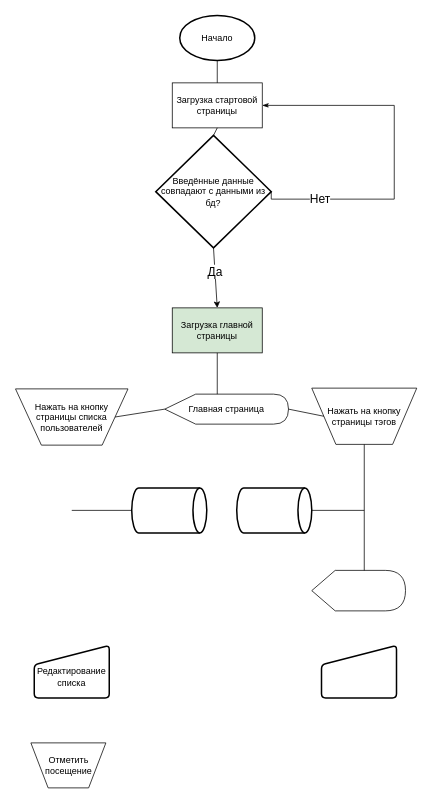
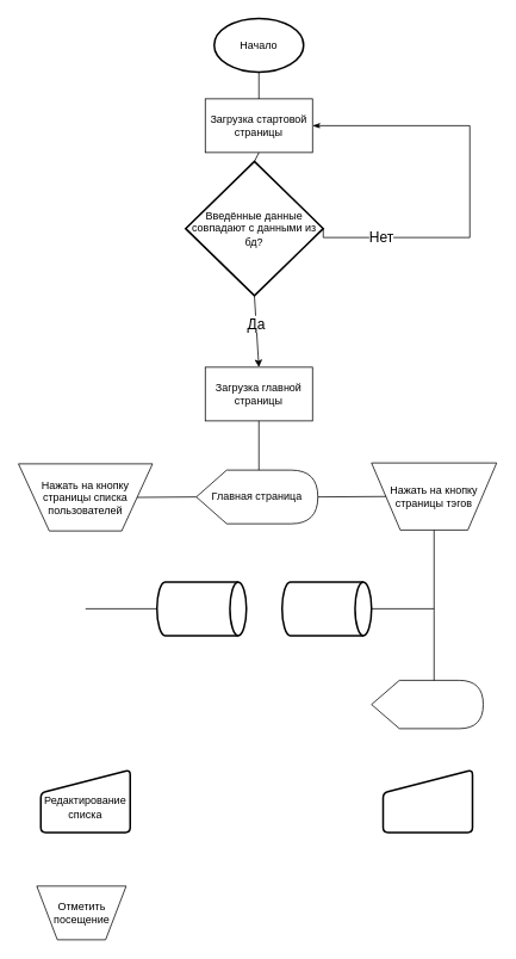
  <mxCell id="0" />
  <mxCell id="1" parent="0" />
  <mxCell id="2" value="Начало" style="strokeWidth=2;html=1;shape=mxgraph.flowchart.start_1;whiteSpace=wrap;" vertex="1" parent="1"><mxGeometry x="239" y="20" width="100" height="60" as="geometry" /></mxCell>
  <mxCell id="3" value="Загрузка стартовой&lt;br&gt;страницы" style="rounded=0;whiteSpace=wrap;html=1;" vertex="1" parent="1"><mxGeometry x="229" y="110" width="120" height="60" as="geometry" /></mxCell>
  <mxCell id="4" value="" style="endArrow=none;html=1;rounded=0;entryX=0.5;entryY=1;entryDx=0;entryDy=0;entryPerimeter=0;exitX=0.5;exitY=0;exitDx=0;exitDy=0;" edge="1" parent="1" source="3" target="2"><mxGeometry width="50" height="50" relative="1" as="geometry"><mxPoint x="475" y="150" as="sourcePoint" /><mxPoint x="475" y="80" as="targetPoint" /></mxGeometry></mxCell>
  <mxCell id="5" value="Введённые данные совпадают с данными из бд?" style="strokeWidth=2;html=1;shape=mxgraph.flowchart.decision;whiteSpace=wrap;" vertex="1" parent="1"><mxGeometry x="207" y="180" width="154" height="150" as="geometry" /></mxCell>
  <mxCell id="6" value="" style="endArrow=none;html=1;rounded=0;entryX=0.5;entryY=1;entryDx=0;entryDy=0;exitX=0.5;exitY=0;exitDx=0;exitDy=0;exitPerimeter=0;" edge="1" parent="1" source="5" target="3"><mxGeometry width="50" height="50" relative="1" as="geometry"><mxPoint x="275" y="380" as="sourcePoint" /><mxPoint x="325" y="330" as="targetPoint" /></mxGeometry></mxCell>
  <mxCell id="7" value="" style="endArrow=classicThin;html=1;rounded=0;exitX=1;exitY=0.5;exitDx=0;exitDy=0;exitPerimeter=0;strokeWidth=1;edgeStyle=orthogonalEdgeStyle;entryX=1;entryY=0.5;entryDx=0;entryDy=0;fontSize=16;startArrow=none;startFill=0;endFill=1;" edge="1" parent="1" source="5" target="3"><mxGeometry width="50" height="50" relative="1" as="geometry"><mxPoint x="435" y="270" as="sourcePoint" /><mxPoint x="515" y="265" as="targetPoint" /><Array as="points"><mxPoint x="525" y="265" /><mxPoint x="525" y="140" /></Array></mxGeometry></mxCell>
  <mxCell id="8" value="Нет" style="edgeLabel;html=1;align=center;verticalAlign=middle;resizable=0;points=[];fontSize=16;" vertex="1" connectable="0" parent="7"><mxGeometry x="-0.687" y="1" relative="1" as="geometry"><mxPoint as="offset" /></mxGeometry></mxCell>
- <mxCell id="9" value="Загрузка главной страницы" style="rounded=0;whiteSpace=wrap;html=1;fillColor=#d5e8d4;" vertex="1" parent="1"><mxGeometry x="229" y="410" width="120" height="60" as="geometry" /></mxCell>
+ <mxCell id="9" value="Загрузка главной страницы" style="rounded=0;whiteSpace=wrap;html=1;" vertex="1" parent="1"><mxGeometry x="229" y="410" width="120" height="60" as="geometry" /></mxCell>
  <mxCell id="10" value="" style="endArrow=classic;html=1;rounded=0;exitX=0.5;exitY=1;exitDx=0;exitDy=0;exitPerimeter=0;entryX=0.5;entryY=0;entryDx=0;entryDy=0;endFill=1;" edge="1" parent="1" source="5" target="9"><mxGeometry width="50" height="50" relative="1" as="geometry"><mxPoint x="275" y="380" as="sourcePoint" /><mxPoint x="325" y="330" as="targetPoint" /></mxGeometry></mxCell>
  <mxCell id="11" value="Да" style="edgeLabel;html=1;align=center;verticalAlign=middle;resizable=0;points=[];fontSize=16;" vertex="1" connectable="0" parent="10"><mxGeometry x="-0.2" relative="1" as="geometry"><mxPoint as="offset" /></mxGeometry></mxCell>
- <mxCell id="12" value="Главная страница" style="shape=display;whiteSpace=wrap;html=1;" vertex="1" parent="1"><mxGeometry x="219" y="525" width="165" height="40" as="geometry" /></mxCell>
+ <mxCell id="12" value="Главная страница" style="shape=display;whiteSpace=wrap;html=1;" vertex="1" parent="1"><mxGeometry x="219" y="525" width="136" height="60" as="geometry" /></mxCell>
  <mxCell id="13" value="" style="endArrow=none;html=1;rounded=0;exitX=0.5;exitY=1;exitDx=0;exitDy=0;entryX=0;entryY=0;entryDx=70;entryDy=0;entryPerimeter=0;" edge="1" parent="1" target="12"><mxGeometry width="50" height="50" relative="1" as="geometry"><mxPoint x="289" y="470" as="sourcePoint" /><mxPoint x="291" y="525" as="targetPoint" /></mxGeometry></mxCell>
  <mxCell id="14" value="Нажать на кнопку страницы списка пользователей" style="verticalLabelPosition=middle;verticalAlign=middle;html=1;shape=trapezoid;perimeter=trapezoidPerimeter;whiteSpace=wrap;size=0.23;arcSize=10;flipV=1;labelPosition=center;align=center;" vertex="1" parent="1"><mxGeometry x="20" y="518" width="150" height="75" as="geometry" /></mxCell>
  <mxCell id="15" value="Нажать на кнопку страницы тэгов" style="verticalLabelPosition=middle;verticalAlign=middle;html=1;shape=trapezoid;perimeter=trapezoidPerimeter;whiteSpace=wrap;size=0.23;arcSize=10;flipV=1;labelPosition=center;align=center;" vertex="1" parent="1"><mxGeometry x="415" y="517" width="140" height="75" as="geometry" /></mxCell>
  <mxCell id="16" value="" style="endArrow=none;html=1;rounded=0;entryX=0;entryY=0.5;entryDx=0;entryDy=0;entryPerimeter=0;exitX=1;exitY=0.5;exitDx=0;exitDy=0;" edge="1" parent="1" source="14" target="12"><mxGeometry width="50" height="50" relative="1" as="geometry"><mxPoint x="115" y="770" as="sourcePoint" /><mxPoint x="165" y="720" as="targetPoint" /></mxGeometry></mxCell>
  <mxCell id="17" value="" style="endArrow=none;html=1;rounded=0;entryX=0;entryY=0.5;entryDx=0;entryDy=0;exitX=1;exitY=0.5;exitDx=0;exitDy=0;exitPerimeter=0;" edge="1" parent="1" source="12" target="15"><mxGeometry width="50" height="50" relative="1" as="geometry"><mxPoint x="325" y="760" as="sourcePoint" /><mxPoint x="375" y="710" as="targetPoint" /></mxGeometry></mxCell>
  <mxCell id="18" value="" style="endArrow=none;html=1;rounded=0;entryX=0.5;entryY=1;entryDx=0;entryDy=0;exitX=0;exitY=0;exitDx=40;exitDy=0;exitPerimeter=0;" edge="1" parent="1" target="15"><mxGeometry width="50" height="50" relative="1" as="geometry"><mxPoint x="485" y="762" as="sourcePoint" /><mxPoint x="365" y="740" as="targetPoint" /></mxGeometry></mxCell>
  <mxCell id="19" value="" style="strokeWidth=2;html=1;shape=mxgraph.flowchart.direct_data;whiteSpace=wrap;" vertex="1" parent="1"><mxGeometry x="175" y="650" width="100" height="60" as="geometry" /></mxCell>
  <mxCell id="20" value="" style="strokeWidth=2;html=1;shape=mxgraph.flowchart.direct_data;whiteSpace=wrap;" vertex="1" parent="1"><mxGeometry x="315" y="650" width="100" height="60" as="geometry" /></mxCell>
  <mxCell id="21" value="" style="endArrow=none;html=1;rounded=0;entryX=0;entryY=0.5;entryDx=0;entryDy=0;entryPerimeter=0;" edge="1" parent="1" target="19"><mxGeometry width="50" height="50" relative="1" as="geometry"><mxPoint x="95" y="680" as="sourcePoint" /><mxPoint x="141" y="680" as="targetPoint" /></mxGeometry></mxCell>
  <mxCell id="22" value="" style="endArrow=none;html=1;rounded=0;exitX=1;exitY=0.5;exitDx=0;exitDy=0;exitPerimeter=0;" edge="1" parent="1" source="20"><mxGeometry width="50" height="50" relative="1" as="geometry"><mxPoint x="375" y="830" as="sourcePoint" /><mxPoint x="485" y="680" as="targetPoint" /></mxGeometry></mxCell>
  <mxCell id="23" value="" style="shape=display;whiteSpace=wrap;html=1;" vertex="1" parent="1"><mxGeometry x="415" y="760" width="125" height="54" as="geometry" /></mxCell>
  <mxCell id="24" value="&lt;br&gt;Редактирование списка" style="html=1;strokeWidth=2;shape=manualInput;whiteSpace=wrap;rounded=1;size=26;arcSize=11;" vertex="1" parent="1"><mxGeometry x="45" y="860" width="100" height="70" as="geometry" /></mxCell>
  <mxCell id="25" value="" style="html=1;strokeWidth=2;shape=manualInput;whiteSpace=wrap;rounded=1;size=26;arcSize=11;" vertex="1" parent="1"><mxGeometry x="428" y="860" width="100" height="70" as="geometry" /></mxCell>
  <mxCell id="26" value="Отметить посещение" style="verticalLabelPosition=middle;verticalAlign=middle;html=1;shape=trapezoid;perimeter=trapezoidPerimeter;whiteSpace=wrap;size=0.23;arcSize=10;flipV=1;labelPosition=center;align=center;" vertex="1" parent="1"><mxGeometry x="40.5" y="990" width="100" height="60" as="geometry" /></mxCell>
